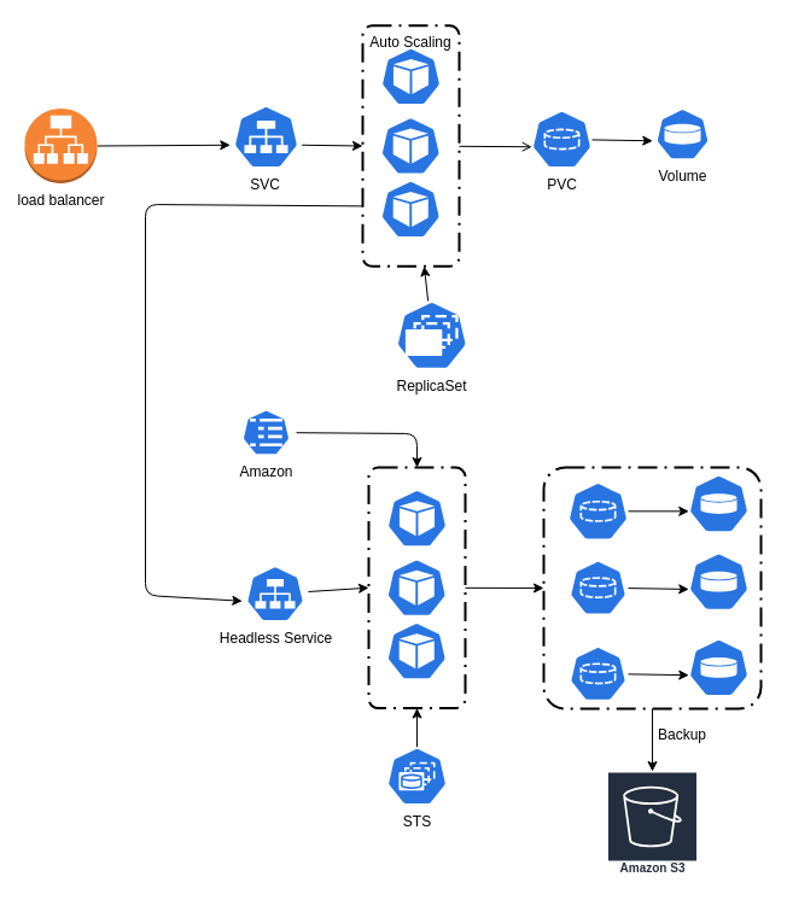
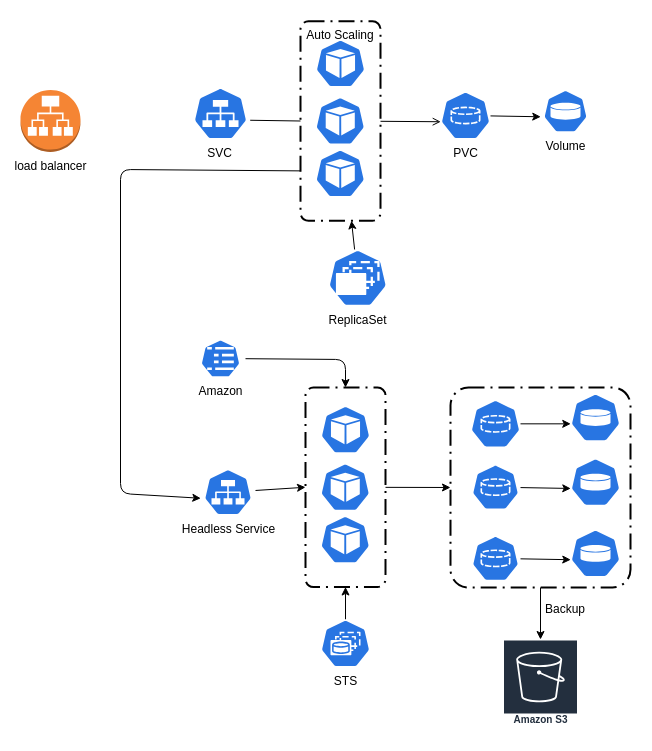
  <mxCell id="0" />
  <mxCell id="1" parent="0" />
  <mxCell id="2" style="edgeStyle=none;html=1;" parent="1" source="3" target="6" edge="1"><mxGeometry relative="1" as="geometry" /></mxCell>
  <mxCell id="3" value="ReplicaSet" style="sketch=0;html=1;dashed=0;whitespace=wrap;fillColor=#2875E2;strokeColor=#ffffff;points=[[0.005,0.63,0],[0.1,0.2,0],[0.9,0.2,0],[0.5,0,0],[0.995,0.63,0],[0.72,0.99,0],[0.5,1,0],[0.28,0.99,0]];verticalLabelPosition=bottom;align=center;verticalAlign=top;shape=mxgraph.kubernetes.icon;prIcon=rs" parent="1" vertex="1"><mxGeometry x="314.75" y="249" width="85" height="57" as="geometry" /></mxCell>
  <mxCell id="4" style="edgeStyle=none;html=1;exitX=0;exitY=0.75;exitDx=0;exitDy=0;entryX=0.005;entryY=0.63;entryDx=0;entryDy=0;entryPerimeter=0;" parent="1" source="6" target="27" edge="1"><mxGeometry relative="1" as="geometry"><Array as="points"><mxPoint x="120" y="169" /><mxPoint x="120" y="493" /></Array></mxGeometry></mxCell>
  <mxCell id="5" style="edgeStyle=none;html=1;entryX=0.005;entryY=0.63;entryDx=0;entryDy=0;entryPerimeter=0;endArrow=open;" edge="1" parent="1" source="6" target="16"><mxGeometry relative="1" as="geometry" /></mxCell>
  <mxCell id="6" value="Auto Scaling" style="rounded=1;arcSize=10;dashed=1;fillColor=none;gradientColor=none;dashPattern=8 3 1 3;strokeWidth=2;verticalAlign=top;" parent="1" vertex="1"><mxGeometry x="300" y="20.75" width="80" height="199.5" as="geometry" /></mxCell>
  <mxCell id="7" value="" style="sketch=0;html=1;dashed=0;whitespace=wrap;fillColor=#2875E2;strokeColor=#ffffff;points=[[0.005,0.63,0],[0.1,0.2,0],[0.9,0.2,0],[0.5,0,0],[0.995,0.63,0],[0.72,0.99,0],[0.5,1,0],[0.28,0.99,0]];verticalLabelPosition=bottom;align=center;verticalAlign=top;shape=mxgraph.kubernetes.icon;prIcon=pod" parent="1" vertex="1"><mxGeometry x="315" y="39" width="50" height="48" as="geometry" /></mxCell>
  <mxCell id="8" value="" style="sketch=0;html=1;dashed=0;whitespace=wrap;fillColor=#2875E2;strokeColor=#ffffff;points=[[0.005,0.63,0],[0.1,0.2,0],[0.9,0.2,0],[0.5,0,0],[0.995,0.63,0],[0.72,0.99,0],[0.5,1,0],[0.28,0.99,0]];verticalLabelPosition=bottom;align=center;verticalAlign=top;shape=mxgraph.kubernetes.icon;prIcon=pod" parent="1" vertex="1"><mxGeometry x="314.75" y="149" width="50" height="48" as="geometry" /></mxCell>
  <mxCell id="9" value="" style="sketch=0;html=1;dashed=0;whitespace=wrap;fillColor=#2875E2;strokeColor=#ffffff;points=[[0.005,0.63,0],[0.1,0.2,0],[0.9,0.2,0],[0.5,0,0],[0.995,0.63,0],[0.72,0.99,0],[0.5,1,0],[0.28,0.99,0]];verticalLabelPosition=bottom;align=center;verticalAlign=top;shape=mxgraph.kubernetes.icon;prIcon=pod" parent="1" vertex="1"><mxGeometry x="314.75" y="96.5" width="50" height="48" as="geometry" /></mxCell>
- <mxCell id="10" style="edgeStyle=none;html=1;exitX=0.995;exitY=0.63;exitDx=0;exitDy=0;exitPerimeter=0;entryX=0;entryY=0.5;entryDx=0;entryDy=0;" parent="1" source="11" target="6" edge="1"><mxGeometry relative="1" as="geometry" /></mxCell>
+ <mxCell id="10" style="edgeStyle=none;html=1;exitX=0.995;exitY=0.63;exitDx=0;exitDy=0;exitPerimeter=0;entryX=0;entryY=0.5;entryDx=0;entryDy=0;endArrow=none;" parent="1" source="11" target="6" edge="1"><mxGeometry relative="1" as="geometry" /></mxCell>
  <mxCell id="11" value="SVC&lt;span style=&quot;white-space: pre;&quot;&gt;&#09;&lt;/span&gt;" style="sketch=0;html=1;dashed=0;whitespace=wrap;fillColor=#2875E2;strokeColor=#ffffff;points=[[0.005,0.63,0],[0.1,0.2,0],[0.9,0.2,0],[0.5,0,0],[0.995,0.63,0],[0.72,0.99,0],[0.5,1,0],[0.28,0.99,0]];verticalLabelPosition=bottom;align=center;verticalAlign=top;shape=mxgraph.kubernetes.icon;prIcon=svc" parent="1" vertex="1"><mxGeometry x="190" y="87" width="60" height="52" as="geometry" /></mxCell>
- <mxCell id="12" style="edgeStyle=none;html=1;exitX=1;exitY=0.5;exitDx=0;exitDy=0;exitPerimeter=0;entryX=0.005;entryY=0.63;entryDx=0;entryDy=0;entryPerimeter=0;" parent="1" source="13" target="11" edge="1"><mxGeometry relative="1" as="geometry" /></mxCell>
  <mxCell id="13" value="load balancer" style="outlineConnect=0;dashed=0;verticalLabelPosition=bottom;verticalAlign=top;align=center;html=1;shape=mxgraph.aws3.application_load_balancer;fillColor=#F58534;gradientColor=none;" parent="1" vertex="1"><mxGeometry x="20" y="89.5" width="60" height="62" as="geometry" /></mxCell>
  <mxCell id="14" value="Volume" style="sketch=0;html=1;dashed=0;whitespace=wrap;fillColor=#2875E2;strokeColor=#ffffff;points=[[0.005,0.63,0],[0.1,0.2,0],[0.9,0.2,0],[0.5,0,0],[0.995,0.63,0],[0.72,0.99,0],[0.5,1,0],[0.28,0.99,0]];verticalLabelPosition=bottom;align=center;verticalAlign=top;shape=mxgraph.kubernetes.icon;prIcon=vol" parent="1" vertex="1"><mxGeometry x="540" y="89.5" width="50" height="42.5" as="geometry" /></mxCell>
  <mxCell id="15" style="edgeStyle=none;html=1;entryX=0.005;entryY=0.63;entryDx=0;entryDy=0;entryPerimeter=0;" edge="1" parent="1" source="16" target="14"><mxGeometry relative="1" as="geometry" /></mxCell>
  <mxCell id="16" value="PVC" style="sketch=0;html=1;dashed=0;whitespace=wrap;fillColor=#2875E2;strokeColor=#ffffff;points=[[0.005,0.63,0],[0.1,0.2,0],[0.9,0.2,0],[0.5,0,0],[0.995,0.63,0],[0.72,0.99,0],[0.5,1,0],[0.28,0.99,0]];verticalLabelPosition=bottom;align=center;verticalAlign=top;shape=mxgraph.kubernetes.icon;prIcon=pvc" parent="1" vertex="1"><mxGeometry x="440" y="91" width="50" height="48" as="geometry" /></mxCell>
  <mxCell id="17" style="edgeStyle=none;html=1;entryX=0.5;entryY=1;entryDx=0;entryDy=0;" parent="1" source="18" target="20" edge="1"><mxGeometry relative="1" as="geometry" /></mxCell>
  <mxCell id="18" value="STS" style="sketch=0;html=1;dashed=0;whitespace=wrap;fillColor=#2875E2;strokeColor=#ffffff;points=[[0.005,0.63,0],[0.1,0.2,0],[0.9,0.2,0],[0.5,0,0],[0.995,0.63,0],[0.72,0.99,0],[0.5,1,0],[0.28,0.99,0]];verticalLabelPosition=bottom;align=center;verticalAlign=top;shape=mxgraph.kubernetes.icon;prIcon=sts" parent="1" vertex="1"><mxGeometry x="320" y="619" width="50" height="48" as="geometry" /></mxCell>
  <mxCell id="19" style="edgeStyle=none;html=1;entryX=0;entryY=0.5;entryDx=0;entryDy=0;" edge="1" parent="1" source="20" target="34"><mxGeometry relative="1" as="geometry" /></mxCell>
  <mxCell id="20" value="" style="rounded=1;arcSize=10;dashed=1;fillColor=none;gradientColor=none;dashPattern=8 3 1 3;strokeWidth=2;verticalAlign=top;" parent="1" vertex="1"><mxGeometry x="305" y="387" width="80" height="199.5" as="geometry" /></mxCell>
  <mxCell id="21" value="" style="sketch=0;html=1;dashed=0;whitespace=wrap;fillColor=#2875E2;strokeColor=#ffffff;points=[[0.005,0.63,0],[0.1,0.2,0],[0.9,0.2,0],[0.5,0,0],[0.995,0.63,0],[0.72,0.99,0],[0.5,1,0],[0.28,0.99,0]];verticalLabelPosition=bottom;align=center;verticalAlign=top;shape=mxgraph.kubernetes.icon;prIcon=pod" parent="1" vertex="1"><mxGeometry x="320" y="405.25" width="50" height="48" as="geometry" /></mxCell>
  <mxCell id="22" value="" style="sketch=0;html=1;dashed=0;whitespace=wrap;fillColor=#2875E2;strokeColor=#ffffff;points=[[0.005,0.63,0],[0.1,0.2,0],[0.9,0.2,0],[0.5,0,0],[0.995,0.63,0],[0.72,0.99,0],[0.5,1,0],[0.28,0.99,0]];verticalLabelPosition=bottom;align=center;verticalAlign=top;shape=mxgraph.kubernetes.icon;prIcon=pod" parent="1" vertex="1"><mxGeometry x="319.75" y="515.25" width="50" height="48" as="geometry" /></mxCell>
  <mxCell id="23" value="" style="sketch=0;html=1;dashed=0;whitespace=wrap;fillColor=#2875E2;strokeColor=#ffffff;points=[[0.005,0.63,0],[0.1,0.2,0],[0.9,0.2,0],[0.5,0,0],[0.995,0.63,0],[0.72,0.99,0],[0.5,1,0],[0.28,0.99,0]];verticalLabelPosition=bottom;align=center;verticalAlign=top;shape=mxgraph.kubernetes.icon;prIcon=pod" parent="1" vertex="1"><mxGeometry x="319.75" y="462.75" width="50" height="48" as="geometry" /></mxCell>
  <mxCell id="24" style="edgeStyle=none;html=1;entryX=0.5;entryY=0;entryDx=0;entryDy=0;" parent="1" source="25" target="20" edge="1"><mxGeometry relative="1" as="geometry"><Array as="points"><mxPoint x="345" y="359" /></Array></mxGeometry></mxCell>
  <mxCell id="25" value="Amazon" style="sketch=0;html=1;dashed=0;whitespace=wrap;fillColor=#2875E2;strokeColor=#ffffff;points=[[0.005,0.63,0],[0.1,0.2,0],[0.9,0.2,0],[0.5,0,0],[0.995,0.63,0],[0.72,0.99,0],[0.5,1,0],[0.28,0.99,0]];verticalLabelPosition=bottom;align=center;verticalAlign=top;shape=mxgraph.kubernetes.icon;prIcon=cm" parent="1" vertex="1"><mxGeometry x="195" y="339" width="50" height="38" as="geometry" /></mxCell>
  <mxCell id="26" style="edgeStyle=none;html=1;entryX=0;entryY=0.5;entryDx=0;entryDy=0;" parent="1" source="27" target="20" edge="1"><mxGeometry relative="1" as="geometry" /></mxCell>
  <mxCell id="27" value="Headless Service" style="sketch=0;html=1;dashed=0;whitespace=wrap;fillColor=#2875E2;strokeColor=#ffffff;points=[[0.005,0.63,0],[0.1,0.2,0],[0.9,0.2,0],[0.5,0,0],[0.995,0.63,0],[0.72,0.99,0],[0.5,1,0],[0.28,0.99,0]];verticalLabelPosition=bottom;align=center;verticalAlign=top;shape=mxgraph.kubernetes.icon;prIcon=svc" parent="1" vertex="1"><mxGeometry x="200" y="468.63" width="55" height="46.25" as="geometry" /></mxCell>
  <mxCell id="28" value="" style="sketch=0;html=1;dashed=0;whitespace=wrap;fillColor=#2875E2;strokeColor=#ffffff;points=[[0.005,0.63,0],[0.1,0.2,0],[0.9,0.2,0],[0.5,0,0],[0.995,0.63,0],[0.72,0.99,0],[0.5,1,0],[0.28,0.99,0]];verticalLabelPosition=bottom;align=center;verticalAlign=top;shape=mxgraph.kubernetes.icon;prIcon=vol" parent="1" vertex="1"><mxGeometry x="570" y="393.09" width="50" height="48" as="geometry" /></mxCell>
  <mxCell id="29" style="edgeStyle=none;html=1;entryX=0.005;entryY=0.63;entryDx=0;entryDy=0;entryPerimeter=0;" edge="1" parent="1" source="30" target="35"><mxGeometry relative="1" as="geometry" /></mxCell>
  <mxCell id="30" value="" style="sketch=0;html=1;dashed=0;whitespace=wrap;fillColor=#2875E2;strokeColor=#ffffff;points=[[0.005,0.63,0],[0.1,0.2,0],[0.9,0.2,0],[0.5,0,0],[0.995,0.63,0],[0.72,0.99,0],[0.5,1,0],[0.28,0.99,0]];verticalLabelPosition=bottom;align=center;verticalAlign=top;shape=mxgraph.kubernetes.icon;prIcon=pvc" parent="1" vertex="1"><mxGeometry x="470" y="463.97" width="50" height="45.37" as="geometry" /></mxCell>
  <mxCell id="31" style="edgeStyle=none;html=1;entryX=0.005;entryY=0.63;entryDx=0;entryDy=0;entryPerimeter=0;" edge="1" parent="1" source="32" target="28"><mxGeometry relative="1" as="geometry" /></mxCell>
  <mxCell id="32" value="" style="sketch=0;html=1;dashed=0;whitespace=wrap;fillColor=#2875E2;strokeColor=#ffffff;points=[[0.005,0.63,0],[0.1,0.2,0],[0.9,0.2,0],[0.5,0,0],[0.995,0.63,0],[0.72,0.99,0],[0.5,1,0],[0.28,0.99,0]];verticalLabelPosition=bottom;align=center;verticalAlign=top;shape=mxgraph.kubernetes.icon;prIcon=pvc" parent="1" vertex="1"><mxGeometry x="470" y="399.34" width="50" height="48" as="geometry" /></mxCell>
  <mxCell id="33" style="edgeStyle=none;html=1;" edge="1" parent="1" source="34" target="39"><mxGeometry relative="1" as="geometry" /></mxCell>
  <mxCell id="34" value="" style="rounded=1;arcSize=10;dashed=1;fillColor=none;gradientColor=none;dashPattern=8 3 1 3;strokeWidth=2;verticalAlign=top;" vertex="1" parent="1"><mxGeometry x="450" y="387" width="180" height="200" as="geometry" /></mxCell>
  <mxCell id="35" value="" style="sketch=0;html=1;dashed=0;whitespace=wrap;fillColor=#2875E2;strokeColor=#ffffff;points=[[0.005,0.63,0],[0.1,0.2,0],[0.9,0.2,0],[0.5,0,0],[0.995,0.63,0],[0.72,0.99,0],[0.5,1,0],[0.28,0.99,0]];verticalLabelPosition=bottom;align=center;verticalAlign=top;shape=mxgraph.kubernetes.icon;prIcon=vol" vertex="1" parent="1"><mxGeometry x="570" y="457.72" width="50" height="48" as="geometry" /></mxCell>
  <mxCell id="36" style="edgeStyle=none;html=1;entryX=0.005;entryY=0.63;entryDx=0;entryDy=0;entryPerimeter=0;" edge="1" parent="1" source="37" target="38"><mxGeometry relative="1" as="geometry" /></mxCell>
  <mxCell id="37" value="" style="sketch=0;html=1;dashed=0;whitespace=wrap;fillColor=#2875E2;strokeColor=#ffffff;points=[[0.005,0.63,0],[0.1,0.2,0],[0.9,0.2,0],[0.5,0,0],[0.995,0.63,0],[0.72,0.99,0],[0.5,1,0],[0.28,0.99,0]];verticalLabelPosition=bottom;align=center;verticalAlign=top;shape=mxgraph.kubernetes.icon;prIcon=pvc" vertex="1" parent="1"><mxGeometry x="470" y="535.22" width="50" height="45.37" as="geometry" /></mxCell>
  <mxCell id="38" value="" style="sketch=0;html=1;dashed=0;whitespace=wrap;fillColor=#2875E2;strokeColor=#ffffff;points=[[0.005,0.63,0],[0.1,0.2,0],[0.9,0.2,0],[0.5,0,0],[0.995,0.63,0],[0.72,0.99,0],[0.5,1,0],[0.28,0.99,0]];verticalLabelPosition=bottom;align=center;verticalAlign=top;shape=mxgraph.kubernetes.icon;prIcon=vol" vertex="1" parent="1"><mxGeometry x="570" y="528.97" width="50" height="48" as="geometry" /></mxCell>
  <mxCell id="39" value="Amazon S3" style="sketch=0;outlineConnect=0;fontColor=#232F3E;gradientColor=none;strokeColor=#ffffff;fillColor=#232F3E;dashed=0;verticalLabelPosition=middle;verticalAlign=bottom;align=center;html=1;whiteSpace=wrap;fontSize=10;fontStyle=1;spacing=3;shape=mxgraph.aws4.productIcon;prIcon=mxgraph.aws4.s3;" vertex="1" parent="1"><mxGeometry x="502.5" y="639" width="75" height="90" as="geometry" /></mxCell>
  <mxCell id="40" value="Backup" style="text;html=1;strokeColor=none;fillColor=none;align=center;verticalAlign=middle;whiteSpace=wrap;rounded=0;" vertex="1" parent="1"><mxGeometry x="540" y="599" width="50" height="20" as="geometry" /></mxCell>
